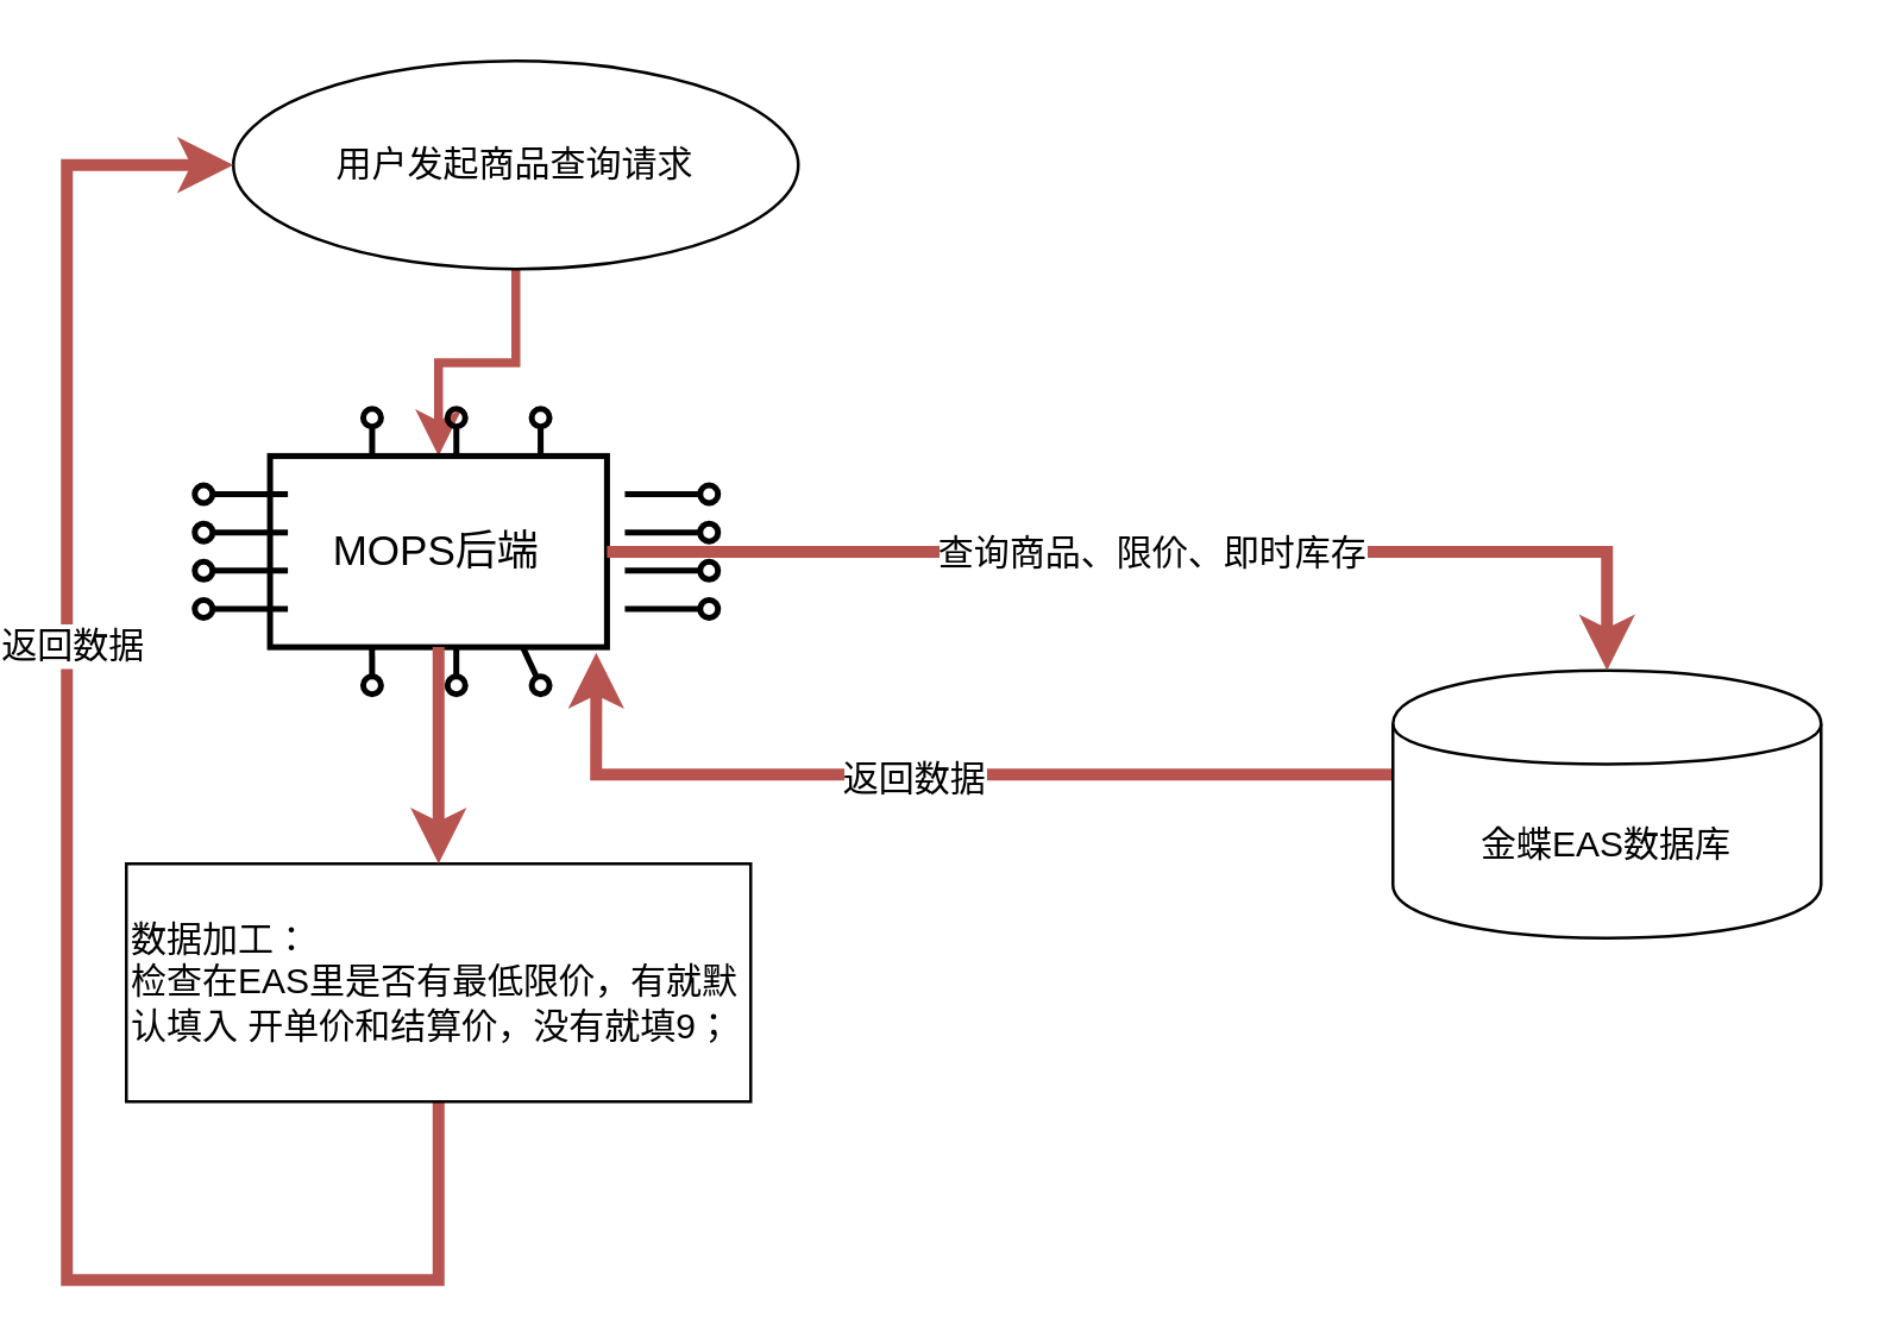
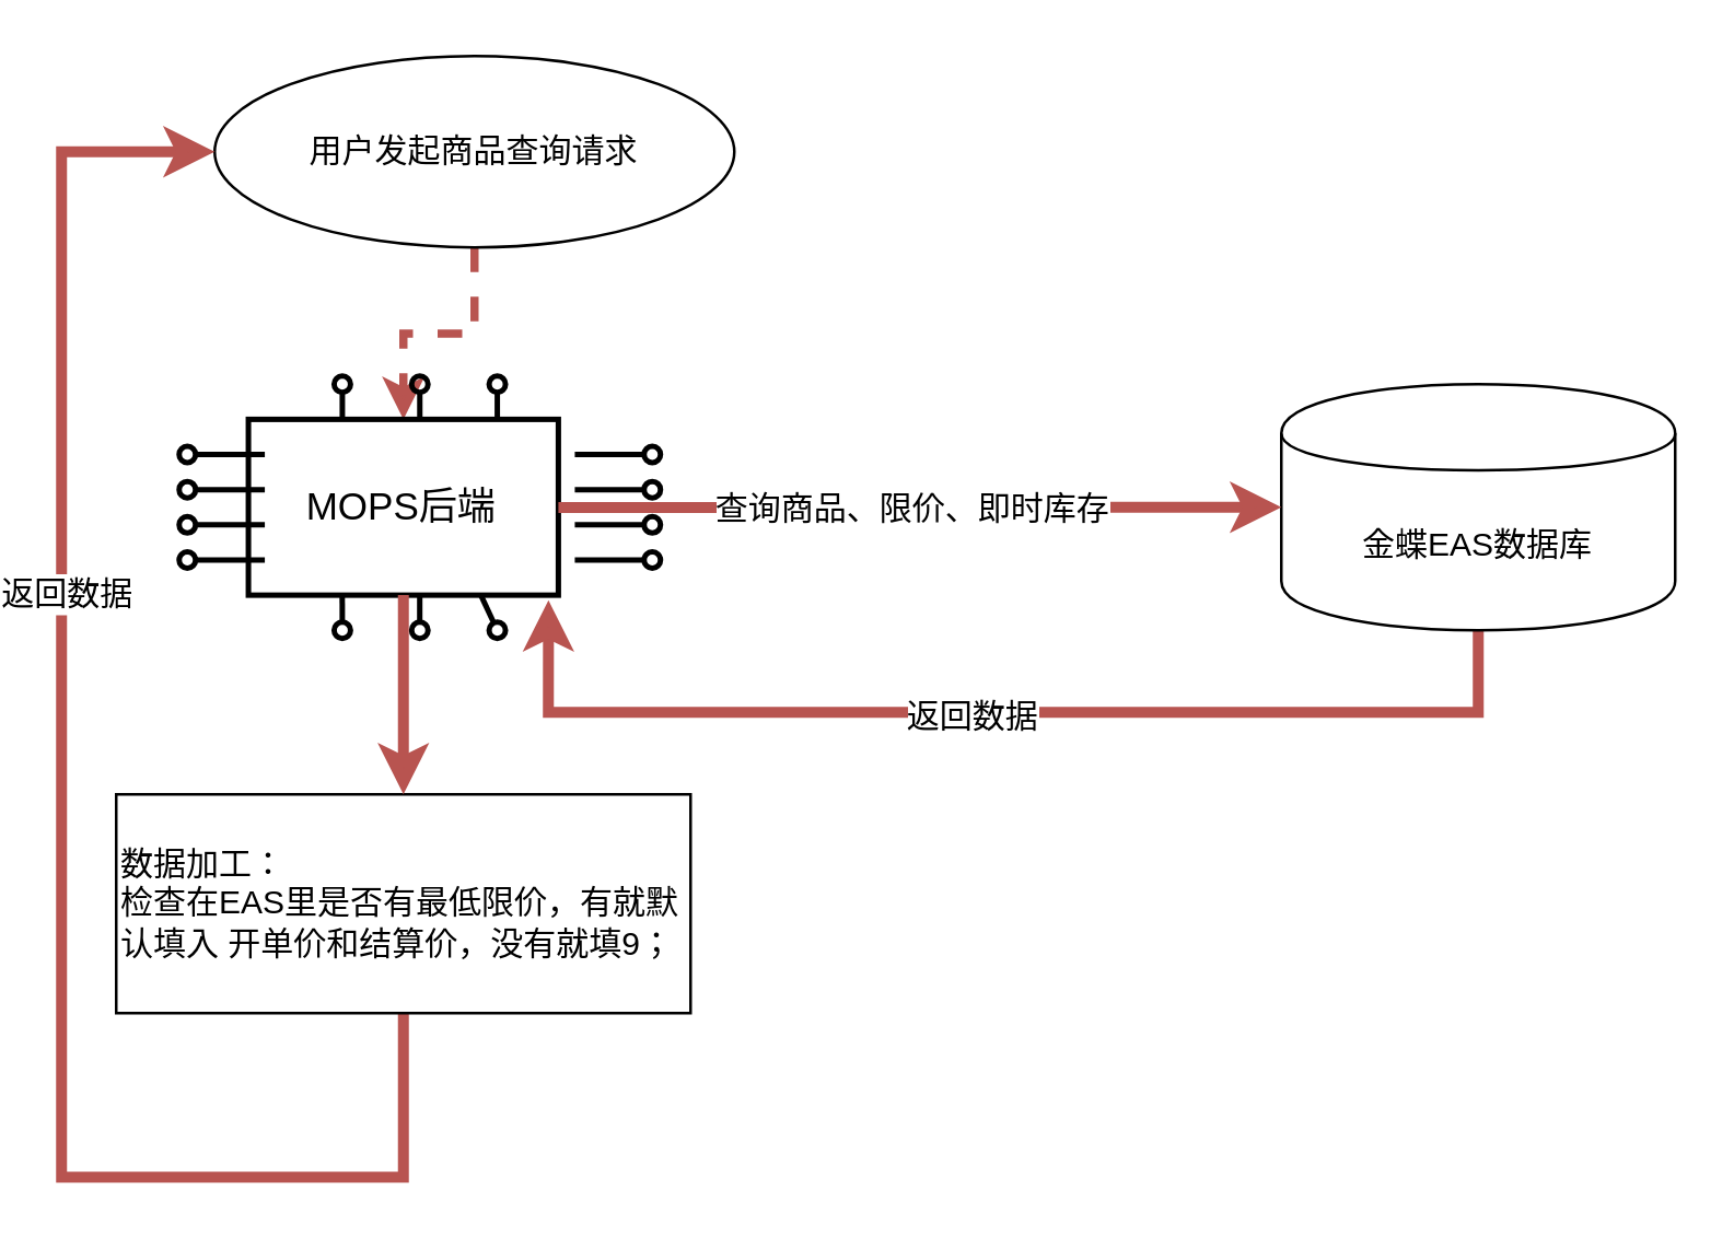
  <mxCell id="0" />
  <mxCell id="1" parent="0" />
- <mxCell id="2" value="" style="edgeStyle=orthogonalEdgeStyle;rounded=0;orthogonalLoop=1;jettySize=auto;html=1;strokeWidth=3;fillColor=#f8cecc;strokeColor=#b85450;" edge="1" parent="1" source="3" target="5"><mxGeometry relative="1" as="geometry" /></mxCell>
+ <mxCell id="2" value="" style="edgeStyle=orthogonalEdgeStyle;rounded=0;orthogonalLoop=1;jettySize=auto;html=1;strokeWidth=3;fillColor=#f8cecc;strokeColor=#b85450;dashed=1;" edge="1" parent="1" source="3" target="5"><mxGeometry relative="1" as="geometry" /></mxCell>
  <mxCell id="3" value="用户发起商品查询请求" style="ellipse;whiteSpace=wrap;html=1;" vertex="1" parent="1"><mxGeometry x="76" y="20" width="190" height="70" as="geometry" /></mxCell>
  <mxCell id="4" value="" style="group" vertex="1" connectable="0" parent="1"><mxGeometry x="66" y="140" width="170" height="90" as="geometry" /></mxCell>
  <mxCell id="5" value="MOPS后端" style="rounded=0;whiteSpace=wrap;html=1;strokeColor=#000000;strokeWidth=2;fillColor=none;fontSize=14;fontColor=#000000;align=center;" vertex="1" parent="4"><mxGeometry x="22.333" y="12.857" width="113.333" height="64.286" as="geometry" /></mxCell>
  <mxCell id="6" value="" style="endArrow=none;html=1;strokeColor=#000000;strokeWidth=2;fontSize=14;fontColor=#000000;startArrow=oval;startFill=0;" edge="1" parent="4"><mxGeometry width="50" height="50" relative="1" as="geometry"><mxPoint y="25.714" as="sourcePoint" /><mxPoint x="28.333" y="25.714" as="targetPoint" /></mxGeometry></mxCell>
  <mxCell id="7" value="" style="endArrow=none;html=1;strokeColor=#000000;strokeWidth=2;fontSize=14;fontColor=#000000;startArrow=oval;startFill=0;" edge="1" parent="4"><mxGeometry width="50" height="50" relative="1" as="geometry"><mxPoint y="38.571" as="sourcePoint" /><mxPoint x="28.333" y="38.571" as="targetPoint" /></mxGeometry></mxCell>
  <mxCell id="8" value="" style="endArrow=none;html=1;strokeColor=#000000;strokeWidth=2;fontSize=14;fontColor=#000000;startArrow=oval;startFill=0;" edge="1" parent="4"><mxGeometry width="50" height="50" relative="1" as="geometry"><mxPoint y="51.429" as="sourcePoint" /><mxPoint x="28.333" y="51.429" as="targetPoint" /><Array as="points"><mxPoint x="7.083" y="51.429" /></Array></mxGeometry></mxCell>
  <mxCell id="9" value="" style="endArrow=none;html=1;strokeColor=#000000;strokeWidth=2;fontSize=14;fontColor=#000000;startArrow=oval;startFill=0;" edge="1" parent="4"><mxGeometry width="50" height="50" relative="1" as="geometry"><mxPoint y="64.286" as="sourcePoint" /><mxPoint x="28.333" y="64.286" as="targetPoint" /></mxGeometry></mxCell>
  <mxCell id="10" value="" style="endArrow=none;html=1;strokeColor=#000000;strokeWidth=2;fontSize=14;fontColor=#000000;startArrow=oval;startFill=0;" edge="1" parent="4"><mxGeometry width="50" height="50" relative="1" as="geometry"><mxPoint x="56.667" as="sourcePoint" /><mxPoint x="56.667" y="12.857" as="targetPoint" /></mxGeometry></mxCell>
  <mxCell id="11" value="" style="endArrow=none;html=1;strokeColor=#000000;strokeWidth=2;fontSize=14;fontColor=#000000;startArrow=oval;startFill=0;" edge="1" parent="4"><mxGeometry width="50" height="50" relative="1" as="geometry"><mxPoint x="85" as="sourcePoint" /><mxPoint x="85" y="12.857" as="targetPoint" /></mxGeometry></mxCell>
  <mxCell id="12" value="" style="endArrow=none;html=1;strokeColor=#000000;strokeWidth=2;fontSize=14;fontColor=#000000;startArrow=oval;startFill=0;" edge="1" parent="4"><mxGeometry width="50" height="50" relative="1" as="geometry"><mxPoint x="113.333" as="sourcePoint" /><mxPoint x="113.333" y="12.857" as="targetPoint" /></mxGeometry></mxCell>
  <mxCell id="13" value="" style="endArrow=none;html=1;strokeColor=#000000;strokeWidth=2;fontSize=14;fontColor=#000000;startArrow=oval;startFill=0;" edge="1" parent="4"><mxGeometry width="50" height="50" relative="1" as="geometry"><mxPoint x="170" y="25.714" as="sourcePoint" /><mxPoint x="141.667" y="25.714" as="targetPoint" /></mxGeometry></mxCell>
  <mxCell id="14" value="" style="endArrow=none;html=1;strokeColor=#000000;strokeWidth=2;fontSize=14;fontColor=#000000;startArrow=oval;startFill=0;" edge="1" parent="4"><mxGeometry width="50" height="50" relative="1" as="geometry"><mxPoint x="170" y="38.571" as="sourcePoint" /><mxPoint x="141.667" y="38.571" as="targetPoint" /></mxGeometry></mxCell>
  <mxCell id="15" value="" style="endArrow=none;html=1;strokeColor=#000000;strokeWidth=2;fontSize=14;fontColor=#000000;startArrow=oval;startFill=0;" edge="1" parent="4"><mxGeometry width="50" height="50" relative="1" as="geometry"><mxPoint x="170" y="51.429" as="sourcePoint" /><mxPoint x="141.667" y="51.429" as="targetPoint" /></mxGeometry></mxCell>
  <mxCell id="16" value="" style="endArrow=none;html=1;strokeColor=#000000;strokeWidth=2;fontSize=14;fontColor=#000000;startArrow=oval;startFill=0;" edge="1" parent="4"><mxGeometry width="50" height="50" relative="1" as="geometry"><mxPoint x="170" y="64.286" as="sourcePoint" /><mxPoint x="141.667" y="64.286" as="targetPoint" /></mxGeometry></mxCell>
  <mxCell id="17" value="" style="endArrow=none;html=1;strokeColor=#000000;strokeWidth=2;fontSize=14;fontColor=#000000;startArrow=oval;startFill=0;entryX=0.75;entryY=1;" edge="1" parent="4" target="5"><mxGeometry width="50" height="50" relative="1" as="geometry"><mxPoint x="113.333" y="90" as="sourcePoint" /><mxPoint x="106.25" y="83.571" as="targetPoint" /></mxGeometry></mxCell>
  <mxCell id="18" value="" style="endArrow=none;html=1;strokeColor=#000000;strokeWidth=2;fontSize=14;fontColor=#000000;startArrow=oval;startFill=0;entryX=0.75;entryY=1;" edge="1" parent="4"><mxGeometry width="50" height="50" relative="1" as="geometry"><mxPoint x="85" y="90" as="sourcePoint" /><mxPoint x="84.966" y="77.173" as="targetPoint" /></mxGeometry></mxCell>
  <mxCell id="19" value="" style="endArrow=none;html=1;strokeColor=#000000;strokeWidth=2;fontSize=14;fontColor=#000000;startArrow=oval;startFill=0;entryX=0.75;entryY=1;" edge="1" parent="4"><mxGeometry width="50" height="50" relative="1" as="geometry"><mxPoint x="56.667" y="90" as="sourcePoint" /><mxPoint x="56.633" y="77.173" as="targetPoint" /></mxGeometry></mxCell>
  <mxCell id="20" style="edgeStyle=orthogonalEdgeStyle;rounded=0;orthogonalLoop=1;jettySize=auto;html=1;strokeWidth=4;entryX=0.968;entryY=1.029;entryDx=0;entryDy=0;fillColor=#f8cecc;strokeColor=#b85450;entryPerimeter=0;" edge="1" parent="1" source="22" target="5"><mxGeometry relative="1" as="geometry"><mxPoint x="346" y="340" as="targetPoint" /><Array as="points"><mxPoint x="538" y="260" /><mxPoint x="198" y="260" /></Array></mxGeometry></mxCell>
  <mxCell id="21" value="返回数据" style="text;html=1;resizable=0;points=[];align=center;verticalAlign=middle;labelBackgroundColor=#ffffff;" vertex="1" connectable="0" parent="20"><mxGeometry x="0.05" y="1" relative="1" as="geometry"><mxPoint as="offset" /></mxGeometry></mxCell>
- <mxCell id="22" value="金蝶EAS数据库" style="shape=cylinder;whiteSpace=wrap;html=1;boundedLbl=1;backgroundOutline=1;" vertex="1" parent="1"><mxGeometry x="466" y="225" width="144" height="90" as="geometry" /></mxCell>
+ <mxCell id="22" value="金蝶EAS数据库" style="shape=cylinder;whiteSpace=wrap;html=1;boundedLbl=1;backgroundOutline=1;" vertex="1" parent="1"><mxGeometry x="466" y="140" width="144" height="90" as="geometry" /></mxCell>
  <mxCell id="23" style="edgeStyle=orthogonalEdgeStyle;rounded=0;orthogonalLoop=1;jettySize=auto;html=1;strokeWidth=4;fillColor=#f8cecc;strokeColor=#b85450;" edge="1" parent="1" source="5" target="22"><mxGeometry relative="1" as="geometry" /></mxCell>
  <mxCell id="24" value="查询商品、限价、即时库存" style="text;html=1;resizable=0;points=[];align=center;verticalAlign=middle;labelBackgroundColor=#ffffff;" vertex="1" connectable="0" parent="23"><mxGeometry x="-0.028" relative="1" as="geometry"><mxPoint as="offset" /></mxGeometry></mxCell>
  <mxCell id="25" style="edgeStyle=orthogonalEdgeStyle;rounded=0;orthogonalLoop=1;jettySize=auto;html=1;entryX=0;entryY=0.5;entryDx=0;entryDy=0;strokeWidth=4;fillColor=#f8cecc;strokeColor=#b85450;" edge="1" parent="1" source="27" target="3"><mxGeometry relative="1" as="geometry"><Array as="points"><mxPoint x="145" y="430" /><mxPoint x="20" y="430" /><mxPoint x="20" y="55" /></Array></mxGeometry></mxCell>
  <mxCell id="26" value="返回数据" style="text;html=1;resizable=0;points=[];align=center;verticalAlign=middle;labelBackgroundColor=#ffffff;" vertex="1" connectable="0" parent="25"><mxGeometry x="0.295" y="-1" relative="1" as="geometry"><mxPoint as="offset" /></mxGeometry></mxCell>
  <mxCell id="27" value="数据加工：&lt;br&gt;检查在EAS里是否有最低限价，有就默认填入 开单价和结算价，没有就填9；&lt;br&gt;" style="rounded=0;whiteSpace=wrap;html=1;align=left;" vertex="1" parent="1"><mxGeometry x="40" y="290" width="210" height="80" as="geometry" /></mxCell>
  <mxCell id="28" style="edgeStyle=orthogonalEdgeStyle;rounded=0;orthogonalLoop=1;jettySize=auto;html=1;strokeWidth=4;fillColor=#f8cecc;strokeColor=#b85450;" edge="1" parent="1" source="5" target="27"><mxGeometry relative="1" as="geometry" /></mxCell>
